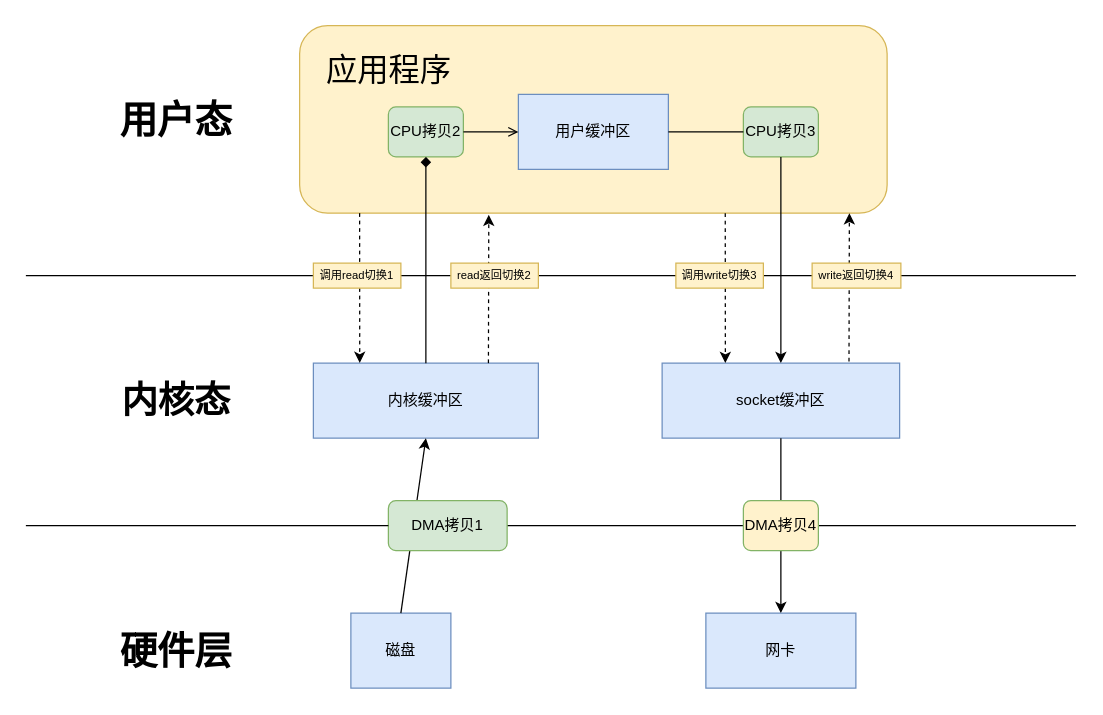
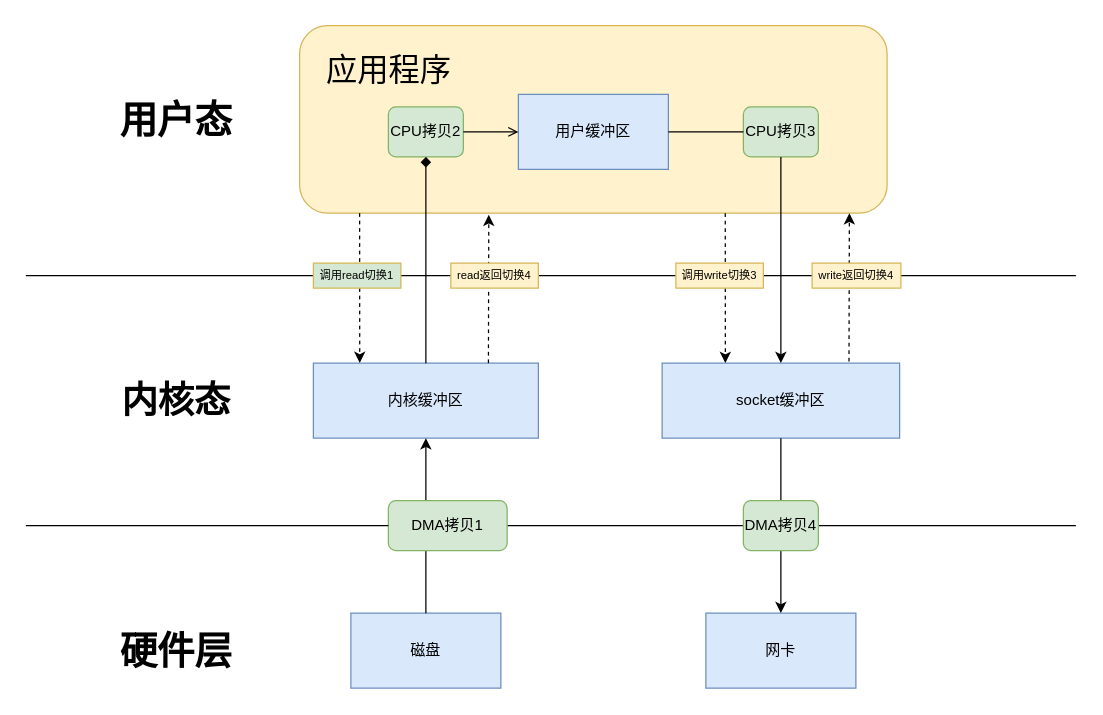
  <mxCell id="0" />
  <mxCell id="1" parent="0" />
  <mxCell id="2" value="" style="rounded=1;whiteSpace=wrap;html=1;fillColor=#fff2cc;strokeColor=#d6b656;labelPosition=left;verticalLabelPosition=middle;align=right;verticalAlign=middle;" vertex="1" parent="1"><mxGeometry x="239" y="20" width="470" height="150" as="geometry" /></mxCell>
  <mxCell id="3" value="" style="endArrow=none;html=1;rounded=0;startArrow=none;" edge="1" parent="1"><mxGeometry width="50" height="50" relative="1" as="geometry"><mxPoint x="700" y="220" as="sourcePoint" /><mxPoint x="860" y="220" as="targetPoint" /></mxGeometry></mxCell>
  <mxCell id="4" value="socket缓冲区" style="rounded=0;whiteSpace=wrap;html=1;fillColor=#dae8fc;strokeColor=#6c8ebf;" vertex="1" parent="1"><mxGeometry x="529" y="290" width="190" height="60" as="geometry" /></mxCell>
  <mxCell id="5" value="用户缓冲区" style="rounded=0;whiteSpace=wrap;html=1;fillColor=#dae8fc;strokeColor=#6c8ebf;" vertex="1" parent="1"><mxGeometry x="414" y="75" width="120" height="60" as="geometry" /></mxCell>
- <mxCell id="6" value="磁盘" style="rounded=0;whiteSpace=wrap;html=1;fillColor=#dae8fc;strokeColor=#6c8ebf;" vertex="1" parent="1"><mxGeometry x="280" y="490" width="80" height="60" as="geometry" /></mxCell>
+ <mxCell id="6" value="磁盘" style="rounded=0;whiteSpace=wrap;html=1;fillColor=#dae8fc;strokeColor=#6c8ebf;" vertex="1" parent="1"><mxGeometry x="280" y="490" width="120" height="60" as="geometry" /></mxCell>
  <mxCell id="7" value="网卡" style="rounded=0;whiteSpace=wrap;html=1;fillColor=#dae8fc;strokeColor=#6c8ebf;" vertex="1" parent="1"><mxGeometry x="564" y="490" width="120" height="60" as="geometry" /></mxCell>
  <mxCell id="8" value="内核缓冲区" style="rounded=0;whiteSpace=wrap;html=1;fillColor=#dae8fc;strokeColor=#6c8ebf;" vertex="1" parent="1"><mxGeometry x="250" y="290" width="180" height="60" as="geometry" /></mxCell>
  <mxCell id="9" value="" style="endArrow=none;html=1;rounded=0;startArrow=none;" edge="1" parent="1" source="11"><mxGeometry width="50" height="50" relative="1" as="geometry"><mxPoint x="100" y="420" as="sourcePoint" /><mxPoint x="860" y="420" as="targetPoint" /></mxGeometry></mxCell>
  <mxCell id="10" value="" style="endArrow=classic;html=1;rounded=0;exitX=0.5;exitY=0;exitDx=0;exitDy=0;entryX=0.5;entryY=1;entryDx=0;entryDy=0;" edge="1" parent="1" source="6" target="8"><mxGeometry width="50" height="50" relative="1" as="geometry"><mxPoint x="450" y="310" as="sourcePoint" /><mxPoint x="500" y="260" as="targetPoint" /></mxGeometry></mxCell>
  <mxCell id="11" value="DMA拷贝1" style="rounded=1;whiteSpace=wrap;html=1;fillColor=#d5e8d4;strokeColor=#82b366;" vertex="1" parent="1"><mxGeometry x="310" y="400" width="95" height="40" as="geometry" /></mxCell>
  <mxCell id="12" value="" style="endArrow=none;html=1;rounded=0;" edge="1" parent="1" target="11"><mxGeometry width="50" height="50" relative="1" as="geometry"><mxPoint x="20" y="420" as="sourcePoint" /><mxPoint x="820" y="420" as="targetPoint" /></mxGeometry></mxCell>
  <mxCell id="13" value="" style="endArrow=classic;html=1;rounded=0;exitX=0.5;exitY=1;exitDx=0;exitDy=0;entryX=0.5;entryY=0;entryDx=0;entryDy=0;" edge="1" parent="1" source="4" target="7"><mxGeometry width="50" height="50" relative="1" as="geometry"><mxPoint x="624" y="490" as="sourcePoint" /><mxPoint x="730" y="460" as="targetPoint" /></mxGeometry></mxCell>
- <mxCell id="14" value="DMA拷贝4" style="rounded=1;whiteSpace=wrap;html=1;fillColor=#fff2cc;strokeColor=#82b366;" vertex="1" parent="1"><mxGeometry x="594" y="400" width="60" height="40" as="geometry" /></mxCell>
+ <mxCell id="14" value="DMA拷贝4" style="rounded=1;whiteSpace=wrap;html=1;fillColor=#d5e8d4;strokeColor=#82b366;" vertex="1" parent="1"><mxGeometry x="594" y="400" width="60" height="40" as="geometry" /></mxCell>
  <mxCell id="15" value="应用程序" style="text;html=1;align=center;verticalAlign=middle;resizable=0;points=[];autosize=1;strokeColor=none;fillColor=none;fontSize=25;" vertex="1" parent="1"><mxGeometry x="250" y="35" width="120" height="40" as="geometry" /></mxCell>
  <mxCell id="16" value="CPU拷贝2" style="rounded=1;whiteSpace=wrap;html=1;fillColor=#d5e8d4;strokeColor=#82b366;" vertex="1" parent="1"><mxGeometry x="310" y="85" width="60" height="40" as="geometry" /></mxCell>
  <mxCell id="17" value="CPU拷贝3" style="rounded=1;whiteSpace=wrap;html=1;fillColor=#d5e8d4;strokeColor=#82b366;" vertex="1" parent="1"><mxGeometry x="594" y="85" width="60" height="40" as="geometry" /></mxCell>
  <mxCell id="18" value="" style="endArrow=diamond;html=1;rounded=0;fontSize=25;exitX=0.5;exitY=0;exitDx=0;exitDy=0;entryX=0.5;entryY=1;entryDx=0;entryDy=0;" edge="1" parent="1" source="8" target="16"><mxGeometry width="50" height="50" relative="1" as="geometry"><mxPoint x="450" y="220" as="sourcePoint" /><mxPoint x="500" y="170" as="targetPoint" /></mxGeometry></mxCell>
  <mxCell id="19" value="" style="endArrow=open;html=1;rounded=0;fontSize=25;exitX=1;exitY=0.5;exitDx=0;exitDy=0;entryX=0;entryY=0.5;entryDx=0;entryDy=0;" edge="1" parent="1" source="16" target="5"><mxGeometry width="50" height="50" relative="1" as="geometry"><mxPoint x="450" y="220" as="sourcePoint" /><mxPoint x="500" y="170" as="targetPoint" /></mxGeometry></mxCell>
  <mxCell id="20" value="" style="endArrow=none;html=1;rounded=0;fontSize=25;exitX=1;exitY=0.5;exitDx=0;exitDy=0;entryX=0;entryY=0.5;entryDx=0;entryDy=0;" edge="1" parent="1" source="5" target="17"><mxGeometry width="50" height="50" relative="1" as="geometry"><mxPoint x="450" y="300" as="sourcePoint" /><mxPoint x="500" y="250" as="targetPoint" /></mxGeometry></mxCell>
  <mxCell id="21" value="" style="endArrow=classic;html=1;rounded=0;fontSize=25;exitX=0.5;exitY=1;exitDx=0;exitDy=0;entryX=0.5;entryY=0;entryDx=0;entryDy=0;" edge="1" parent="1" source="17" target="4"><mxGeometry width="50" height="50" relative="1" as="geometry"><mxPoint x="450" y="200" as="sourcePoint" /><mxPoint x="500" y="150" as="targetPoint" /></mxGeometry></mxCell>
  <mxCell id="22" value="内核态" style="text;html=1;align=center;verticalAlign=middle;resizable=0;points=[];autosize=1;strokeColor=none;fillColor=none;fontSize=29;fontStyle=1" vertex="1" parent="1"><mxGeometry x="85" y="295" width="110" height="50" as="geometry" /></mxCell>
  <mxCell id="23" value="用户态" style="text;html=1;align=center;verticalAlign=middle;resizable=0;points=[];autosize=1;strokeColor=none;fillColor=none;fontSize=30;fontStyle=1" vertex="1" parent="1"><mxGeometry x="85" y="70" width="110" height="50" as="geometry" /></mxCell>
  <mxCell id="24" value="硬件层" style="text;html=1;align=center;verticalAlign=middle;resizable=0;points=[];autosize=1;strokeColor=none;fillColor=none;fontSize=30;fontStyle=1" vertex="1" parent="1"><mxGeometry x="85" y="495" width="110" height="50" as="geometry" /></mxCell>
  <mxCell id="25" value="" style="endArrow=none;html=1;rounded=0;startArrow=none;" edge="1" parent="1" source="33"><mxGeometry width="50" height="50" relative="1" as="geometry"><mxPoint x="100" y="220" as="sourcePoint" /><mxPoint x="550" y="220" as="targetPoint" /></mxGeometry></mxCell>
  <mxCell id="26" value="" style="endArrow=none;html=1;rounded=0;startArrow=none;" edge="1" parent="1"><mxGeometry width="50" height="50" relative="1" as="geometry"><mxPoint x="600" y="220" as="sourcePoint" /><mxPoint x="650" y="220" as="targetPoint" /></mxGeometry></mxCell>
  <mxCell id="27" value="" style="endArrow=none;html=1;rounded=0;" edge="1" parent="1" target="33"><mxGeometry width="50" height="50" relative="1" as="geometry"><mxPoint x="20" y="220" as="sourcePoint" /><mxPoint x="550" y="220" as="targetPoint" /></mxGeometry></mxCell>
  <mxCell id="28" value="" style="endArrow=classic;html=1;rounded=0;fontSize=9;entryX=0.206;entryY=-0.003;entryDx=0;entryDy=0;entryPerimeter=0;dashed=1;" edge="1" parent="1" target="8"><mxGeometry width="50" height="50" relative="1" as="geometry"><mxPoint x="287" y="170" as="sourcePoint" /><mxPoint x="290" y="270" as="targetPoint" /></mxGeometry></mxCell>
  <mxCell id="29" value="" style="endArrow=classic;html=1;rounded=0;fontSize=9;entryX=0.206;entryY=-0.003;entryDx=0;entryDy=0;entryPerimeter=0;dashed=1;" edge="1" parent="1"><mxGeometry width="50" height="50" relative="1" as="geometry"><mxPoint x="579.5" y="170.18" as="sourcePoint" /><mxPoint x="579.58" y="290" as="targetPoint" /></mxGeometry></mxCell>
  <mxCell id="30" value="" style="endArrow=classic;html=1;rounded=0;fontSize=9;exitX=0.778;exitY=0;exitDx=0;exitDy=0;entryX=0.322;entryY=1.009;entryDx=0;entryDy=0;entryPerimeter=0;exitPerimeter=0;dashed=1;" edge="1" parent="1" source="8" target="2"><mxGeometry width="50" height="50" relative="1" as="geometry"><mxPoint x="460" y="140" as="sourcePoint" /><mxPoint x="510" y="90" as="targetPoint" /></mxGeometry></mxCell>
  <mxCell id="31" value="" style="endArrow=classic;html=1;rounded=0;fontSize=9;exitX=0.778;exitY=0;exitDx=0;exitDy=0;entryX=0.322;entryY=1.009;entryDx=0;entryDy=0;entryPerimeter=0;exitPerimeter=0;dashed=1;" edge="1" parent="1"><mxGeometry width="50" height="50" relative="1" as="geometry"><mxPoint x="678.5" y="288.65" as="sourcePoint" /><mxPoint x="678.8" y="170" as="targetPoint" /></mxGeometry></mxCell>
- <mxCell id="32" value="调用read切换1" style="rounded=0;whiteSpace=wrap;html=1;fontSize=9;fillColor=#fff2cc;strokeColor=#d6b656;" vertex="1" parent="1"><mxGeometry x="250" y="210" width="70" height="20" as="geometry" /></mxCell>
- <mxCell id="33" value="read返回切换2" style="rounded=0;whiteSpace=wrap;html=1;fontSize=9;fillColor=#fff2cc;strokeColor=#d6b656;" vertex="1" parent="1"><mxGeometry x="360" y="210" width="70" height="20" as="geometry" /></mxCell>
+ <mxCell id="32" value="调用read切换1" style="rounded=0;whiteSpace=wrap;html=1;fontSize=9;fillColor=#d5e8d4;strokeColor=#d6b656;" vertex="1" parent="1"><mxGeometry x="250" y="210" width="70" height="20" as="geometry" /></mxCell>
+ <mxCell id="33" value="read返回切换4" style="rounded=0;whiteSpace=wrap;html=1;fontSize=9;fillColor=#fff2cc;strokeColor=#d6b656;" vertex="1" parent="1"><mxGeometry x="360" y="210" width="70" height="20" as="geometry" /></mxCell>
  <mxCell id="34" value="调用write切换3" style="rounded=0;whiteSpace=wrap;html=1;fontSize=9;fillColor=#fff2cc;strokeColor=#d6b656;" vertex="1" parent="1"><mxGeometry x="540" y="210" width="70" height="20" as="geometry" /></mxCell>
  <mxCell id="35" value="write返回切换4" style="rounded=0;whiteSpace=wrap;html=1;fontSize=9;fillColor=#fff2cc;strokeColor=#d6b656;" vertex="1" parent="1"><mxGeometry x="649" y="210" width="71" height="20" as="geometry" /></mxCell>
